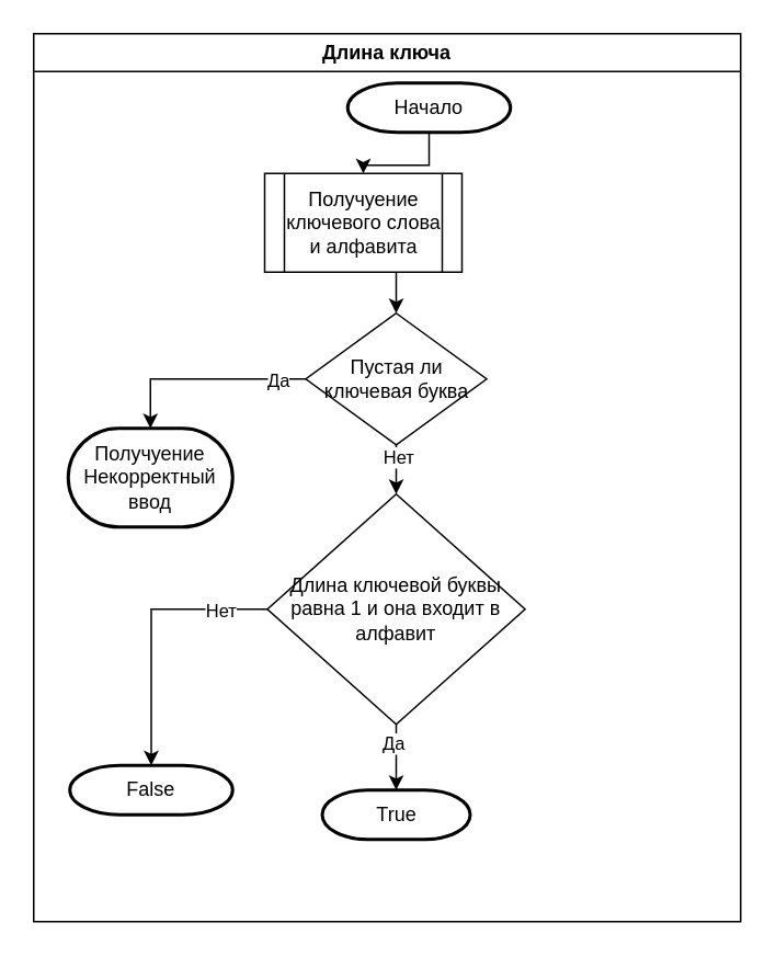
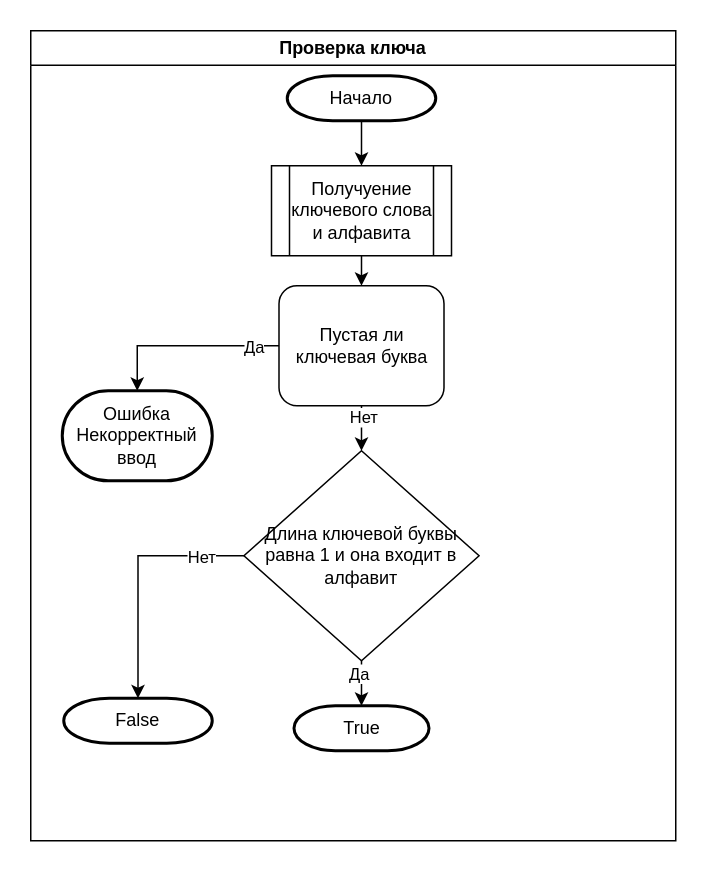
  <mxCell id="0" />
  <mxCell id="1" parent="0" />
- <mxCell id="2" value="Длина ключа" style="swimlane;whiteSpace=wrap;html=1;" vertex="1" parent="1"><mxGeometry x="20" width="430" height="540" as="geometry" y="20" /></mxCell>
+ <mxCell id="2" value="Проверка ключа" style="swimlane;whiteSpace=wrap;html=1;" vertex="1" parent="1"><mxGeometry x="20" width="430" height="540" as="geometry" y="20" /></mxCell>
  <mxCell id="3" style="edgeStyle=orthogonalEdgeStyle;rounded=0;orthogonalLoop=1;jettySize=auto;html=1;exitX=0.5;exitY=1;exitDx=0;exitDy=0;exitPerimeter=0;entryX=0.5;entryY=0;entryDx=0;entryDy=0;" edge="1" parent="2" source="4" target="6"><mxGeometry relative="1" as="geometry" /></mxCell>
- <mxCell id="4" value="Начало" style="strokeWidth=2;html=1;shape=mxgraph.flowchart.terminator;whiteSpace=wrap;" vertex="1" parent="2"><mxGeometry x="191" y="30" width="99" height="30" as="geometry" /></mxCell>
+ <mxCell id="4" value="Начало" style="strokeWidth=2;html=1;shape=mxgraph.flowchart.terminator;whiteSpace=wrap;" vertex="1" parent="2"><mxGeometry x="171" y="30" width="99" height="30" as="geometry" /></mxCell>
  <mxCell id="5" style="edgeStyle=orthogonalEdgeStyle;rounded=0;orthogonalLoop=1;jettySize=auto;html=1;exitX=0.5;exitY=1;exitDx=0;exitDy=0;entryX=0.5;entryY=0;entryDx=0;entryDy=0;" edge="1" parent="2" source="6" target="9"><mxGeometry relative="1" as="geometry" /></mxCell>
- <mxCell id="6" value="Получуение ключевого слова и алфавита" style="shape=process;whiteSpace=wrap;html=1;backgroundOutline=1;" vertex="1" parent="2"><mxGeometry x="140.5" y="85" width="120" height="60" as="geometry" /></mxCell>
+ <mxCell id="6" value="Получуение ключевого слова и алфавита" style="shape=process;whiteSpace=wrap;html=1;backgroundOutline=1;" vertex="1" parent="2"><mxGeometry x="160.5" y="90" width="120" height="60" as="geometry" /></mxCell>
  <mxCell id="7" style="edgeStyle=orthogonalEdgeStyle;rounded=0;orthogonalLoop=1;jettySize=auto;html=1;exitX=0.5;exitY=1;exitDx=0;exitDy=0;entryX=0.5;entryY=0;entryDx=0;entryDy=0;" edge="1" parent="2" source="9" target="13"><mxGeometry relative="1" as="geometry" /></mxCell>
  <mxCell id="8" value="Нет" style="edgeLabel;html=1;align=center;verticalAlign=middle;resizable=0;points=[];" vertex="1" connectable="0" parent="7"><mxGeometry x="-0.467" y="1" relative="1" as="geometry"><mxPoint as="offset" /></mxGeometry></mxCell>
- <mxCell id="9" value="Пустая ли ключевая буква" style="rhombus;whiteSpace=wrap;html=1;" vertex="1" parent="2"><mxGeometry x="165.5" y="170" width="110" height="80" as="geometry" /></mxCell>
- <mxCell id="10" value="Получуение Некорректный ввод" style="strokeWidth=2;html=1;shape=mxgraph.flowchart.terminator;whiteSpace=wrap;" vertex="1" parent="2"><mxGeometry x="21" y="240" width="100" height="60" as="geometry" /></mxCell>
+ <mxCell id="9" value="Пустая ли ключевая буква" style="whiteSpace=wrap;html=1;rounded=1;" vertex="1" parent="2"><mxGeometry x="165.5" y="170" width="110" height="80" as="geometry" /></mxCell>
+ <mxCell id="10" value="Ошибка Некорректный ввод" style="strokeWidth=2;html=1;shape=mxgraph.flowchart.terminator;whiteSpace=wrap;" vertex="1" parent="2"><mxGeometry x="21" y="240" width="100" height="60" as="geometry" /></mxCell>
  <mxCell id="11" style="edgeStyle=orthogonalEdgeStyle;rounded=0;orthogonalLoop=1;jettySize=auto;html=1;exitX=0;exitY=0.5;exitDx=0;exitDy=0;entryX=0.5;entryY=0;entryDx=0;entryDy=0;entryPerimeter=0;" edge="1" parent="2" source="9" target="10"><mxGeometry relative="1" as="geometry" /></mxCell>
  <mxCell id="12" value="Да" style="edgeLabel;html=1;align=center;verticalAlign=middle;resizable=0;points=[];" vertex="1" connectable="0" parent="11"><mxGeometry x="-0.719" relative="1" as="geometry"><mxPoint as="offset" /></mxGeometry></mxCell>
  <mxCell id="13" value="Длина ключевой буквы равна 1 и она входит в алфавит" style="rhombus;whiteSpace=wrap;html=1;" vertex="1" parent="2"><mxGeometry x="142.13" y="280" width="156.75" height="140" as="geometry" /></mxCell>
- <mxCell id="14" value="True" style="strokeWidth=2;html=1;shape=mxgraph.flowchart.terminator;whiteSpace=wrap;" vertex="1" parent="2"><mxGeometry x="175.5" y="460" width="90" height="30" as="geometry" /></mxCell>
+ <mxCell id="14" value="True" style="strokeWidth=2;html=1;shape=mxgraph.flowchart.terminator;whiteSpace=wrap;" vertex="1" parent="2"><mxGeometry x="175.5" y="450" width="90" height="30" as="geometry" /></mxCell>
  <mxCell id="15" value="False" style="strokeWidth=2;html=1;shape=mxgraph.flowchart.terminator;whiteSpace=wrap;" vertex="1" parent="2"><mxGeometry x="22" y="445" width="99" height="30" as="geometry" /></mxCell>
  <mxCell id="16" style="edgeStyle=orthogonalEdgeStyle;rounded=0;orthogonalLoop=1;jettySize=auto;html=1;exitX=0.5;exitY=1;exitDx=0;exitDy=0;entryX=0.5;entryY=0;entryDx=0;entryDy=0;entryPerimeter=0;" edge="1" parent="2" source="13" target="14"><mxGeometry relative="1" as="geometry" /></mxCell>
  <mxCell id="17" value="Да" style="edgeLabel;html=1;align=center;verticalAlign=middle;resizable=0;points=[];" vertex="1" connectable="0" parent="16"><mxGeometry x="-0.4" y="-2" relative="1" as="geometry"><mxPoint as="offset" /></mxGeometry></mxCell>
  <mxCell id="18" style="edgeStyle=orthogonalEdgeStyle;rounded=0;orthogonalLoop=1;jettySize=auto;html=1;exitX=0;exitY=0.5;exitDx=0;exitDy=0;entryX=0.5;entryY=0;entryDx=0;entryDy=0;entryPerimeter=0;" edge="1" parent="2" source="13" target="15"><mxGeometry relative="1" as="geometry" /></mxCell>
  <mxCell id="19" value="Нет" style="edgeLabel;html=1;align=center;verticalAlign=middle;resizable=0;points=[];" vertex="1" connectable="0" parent="18"><mxGeometry x="-0.654" relative="1" as="geometry"><mxPoint as="offset" /></mxGeometry></mxCell>
